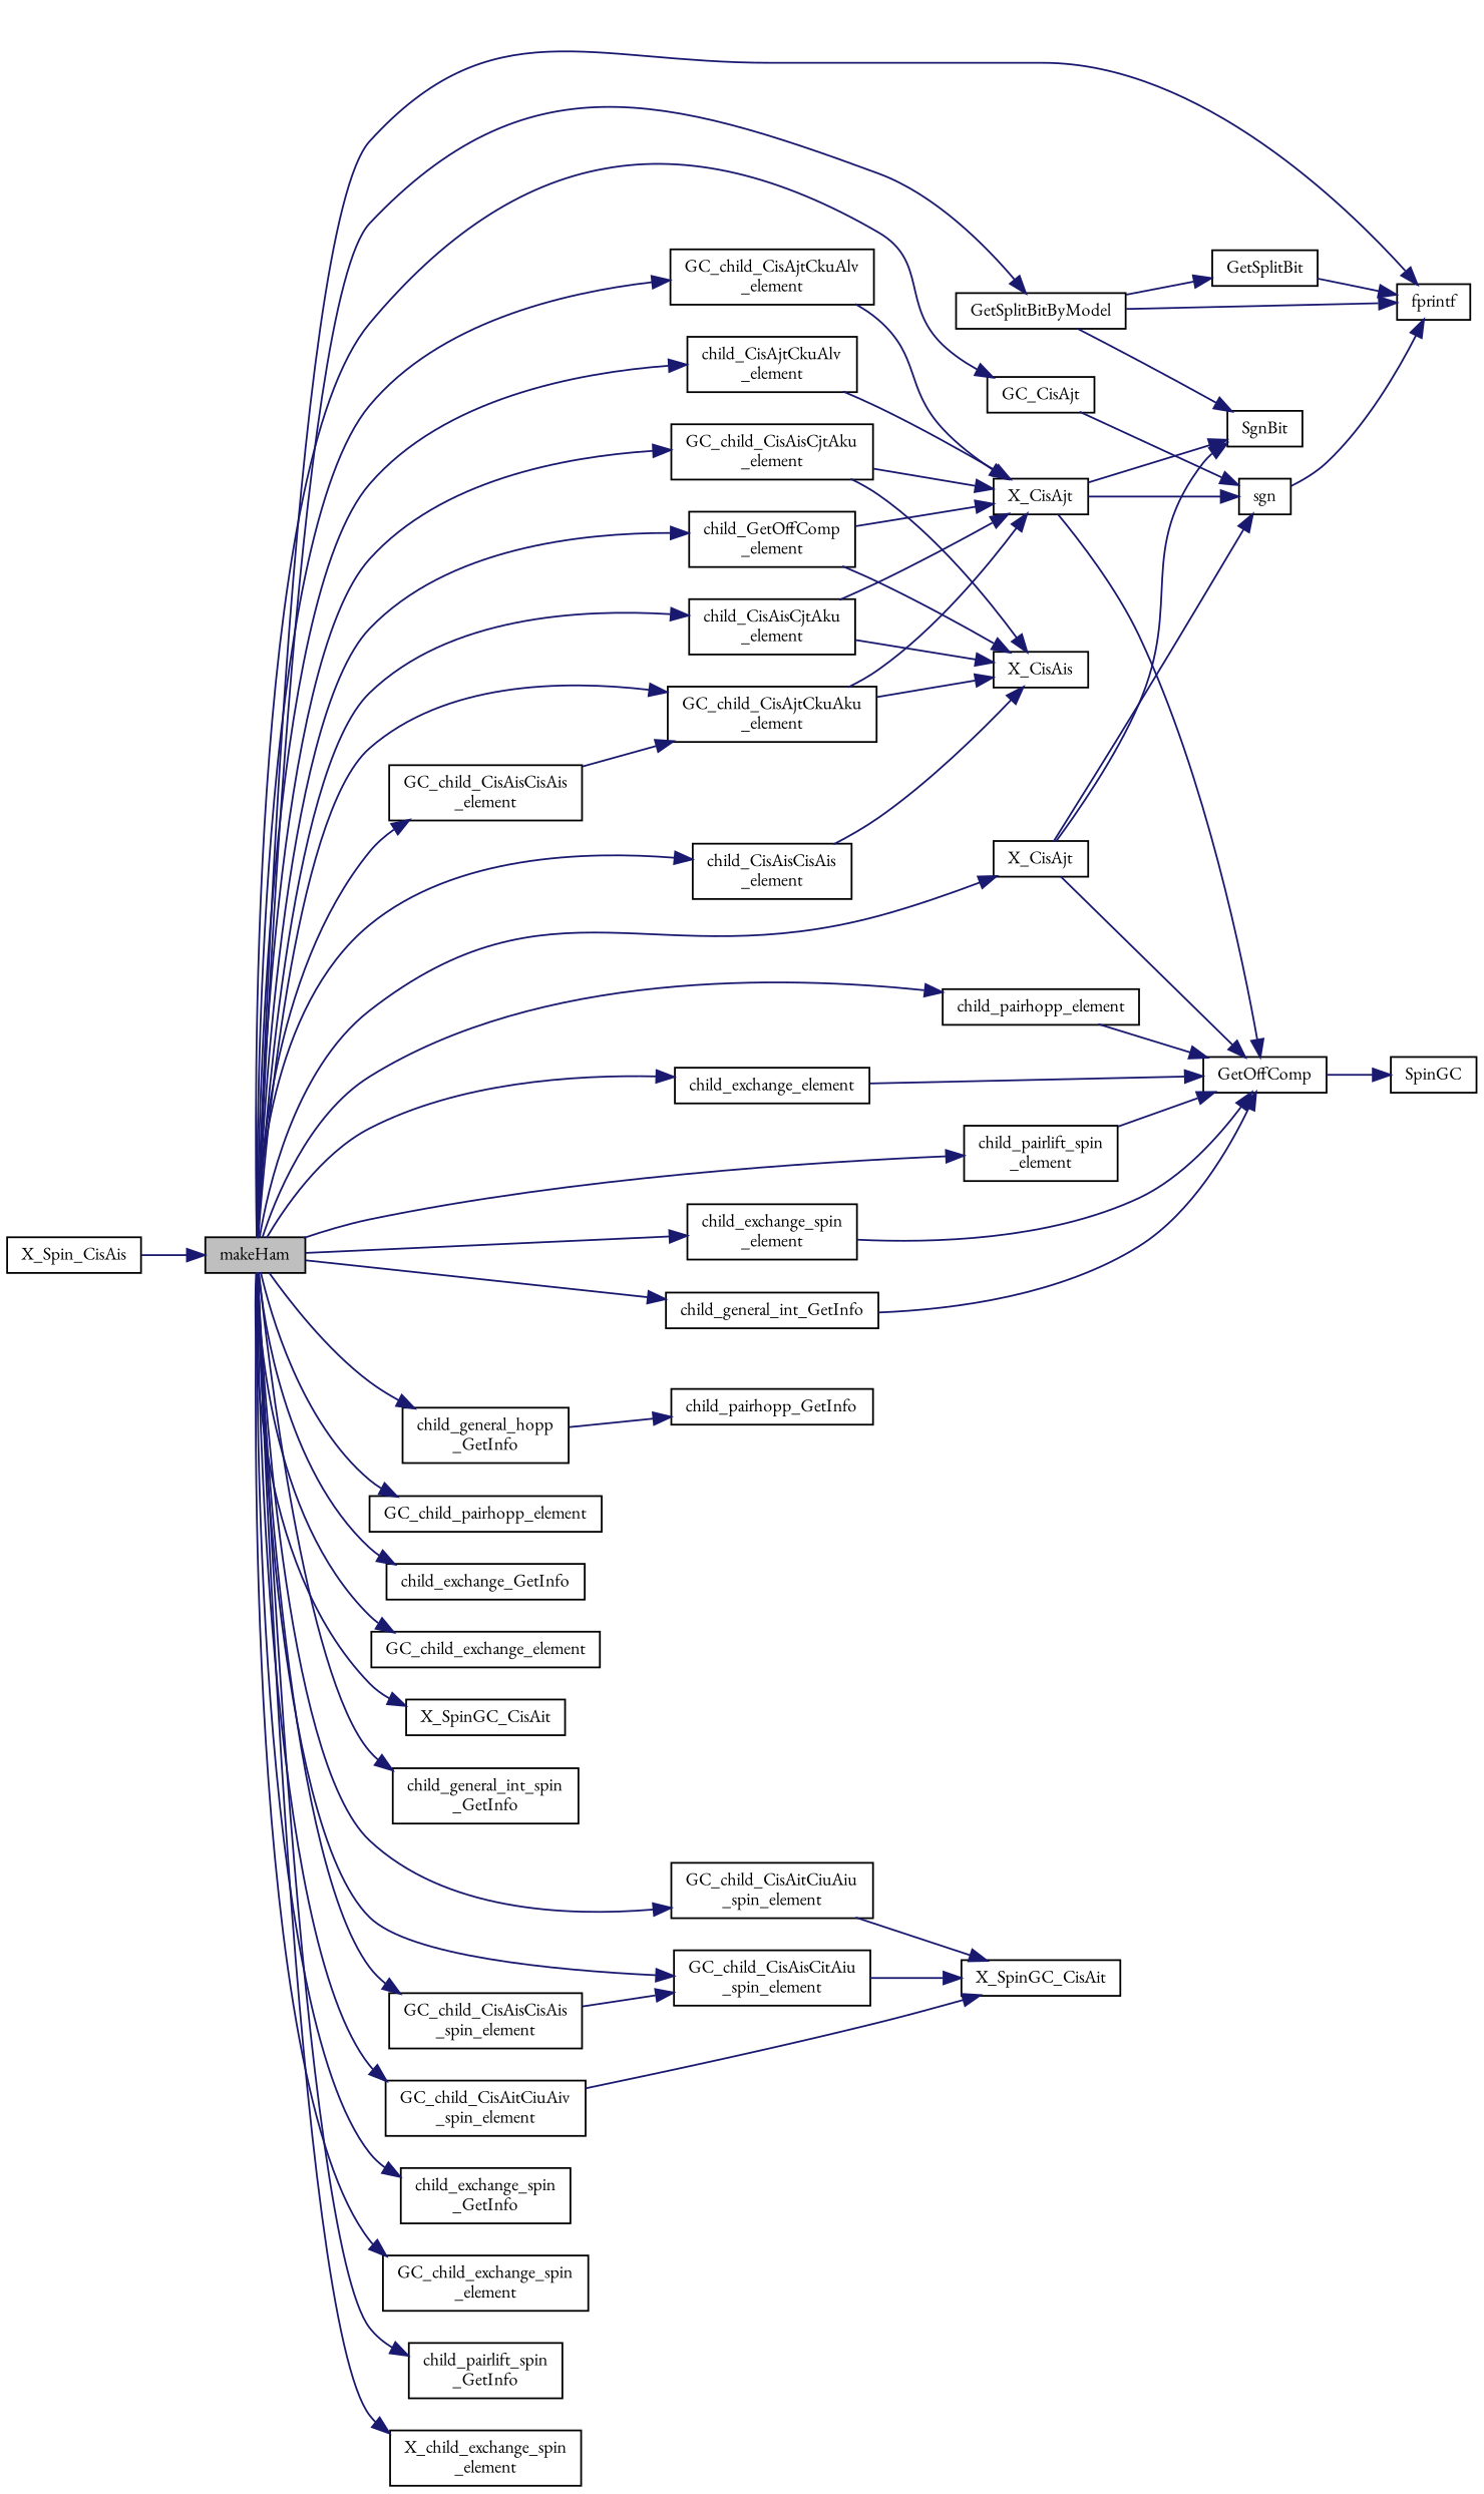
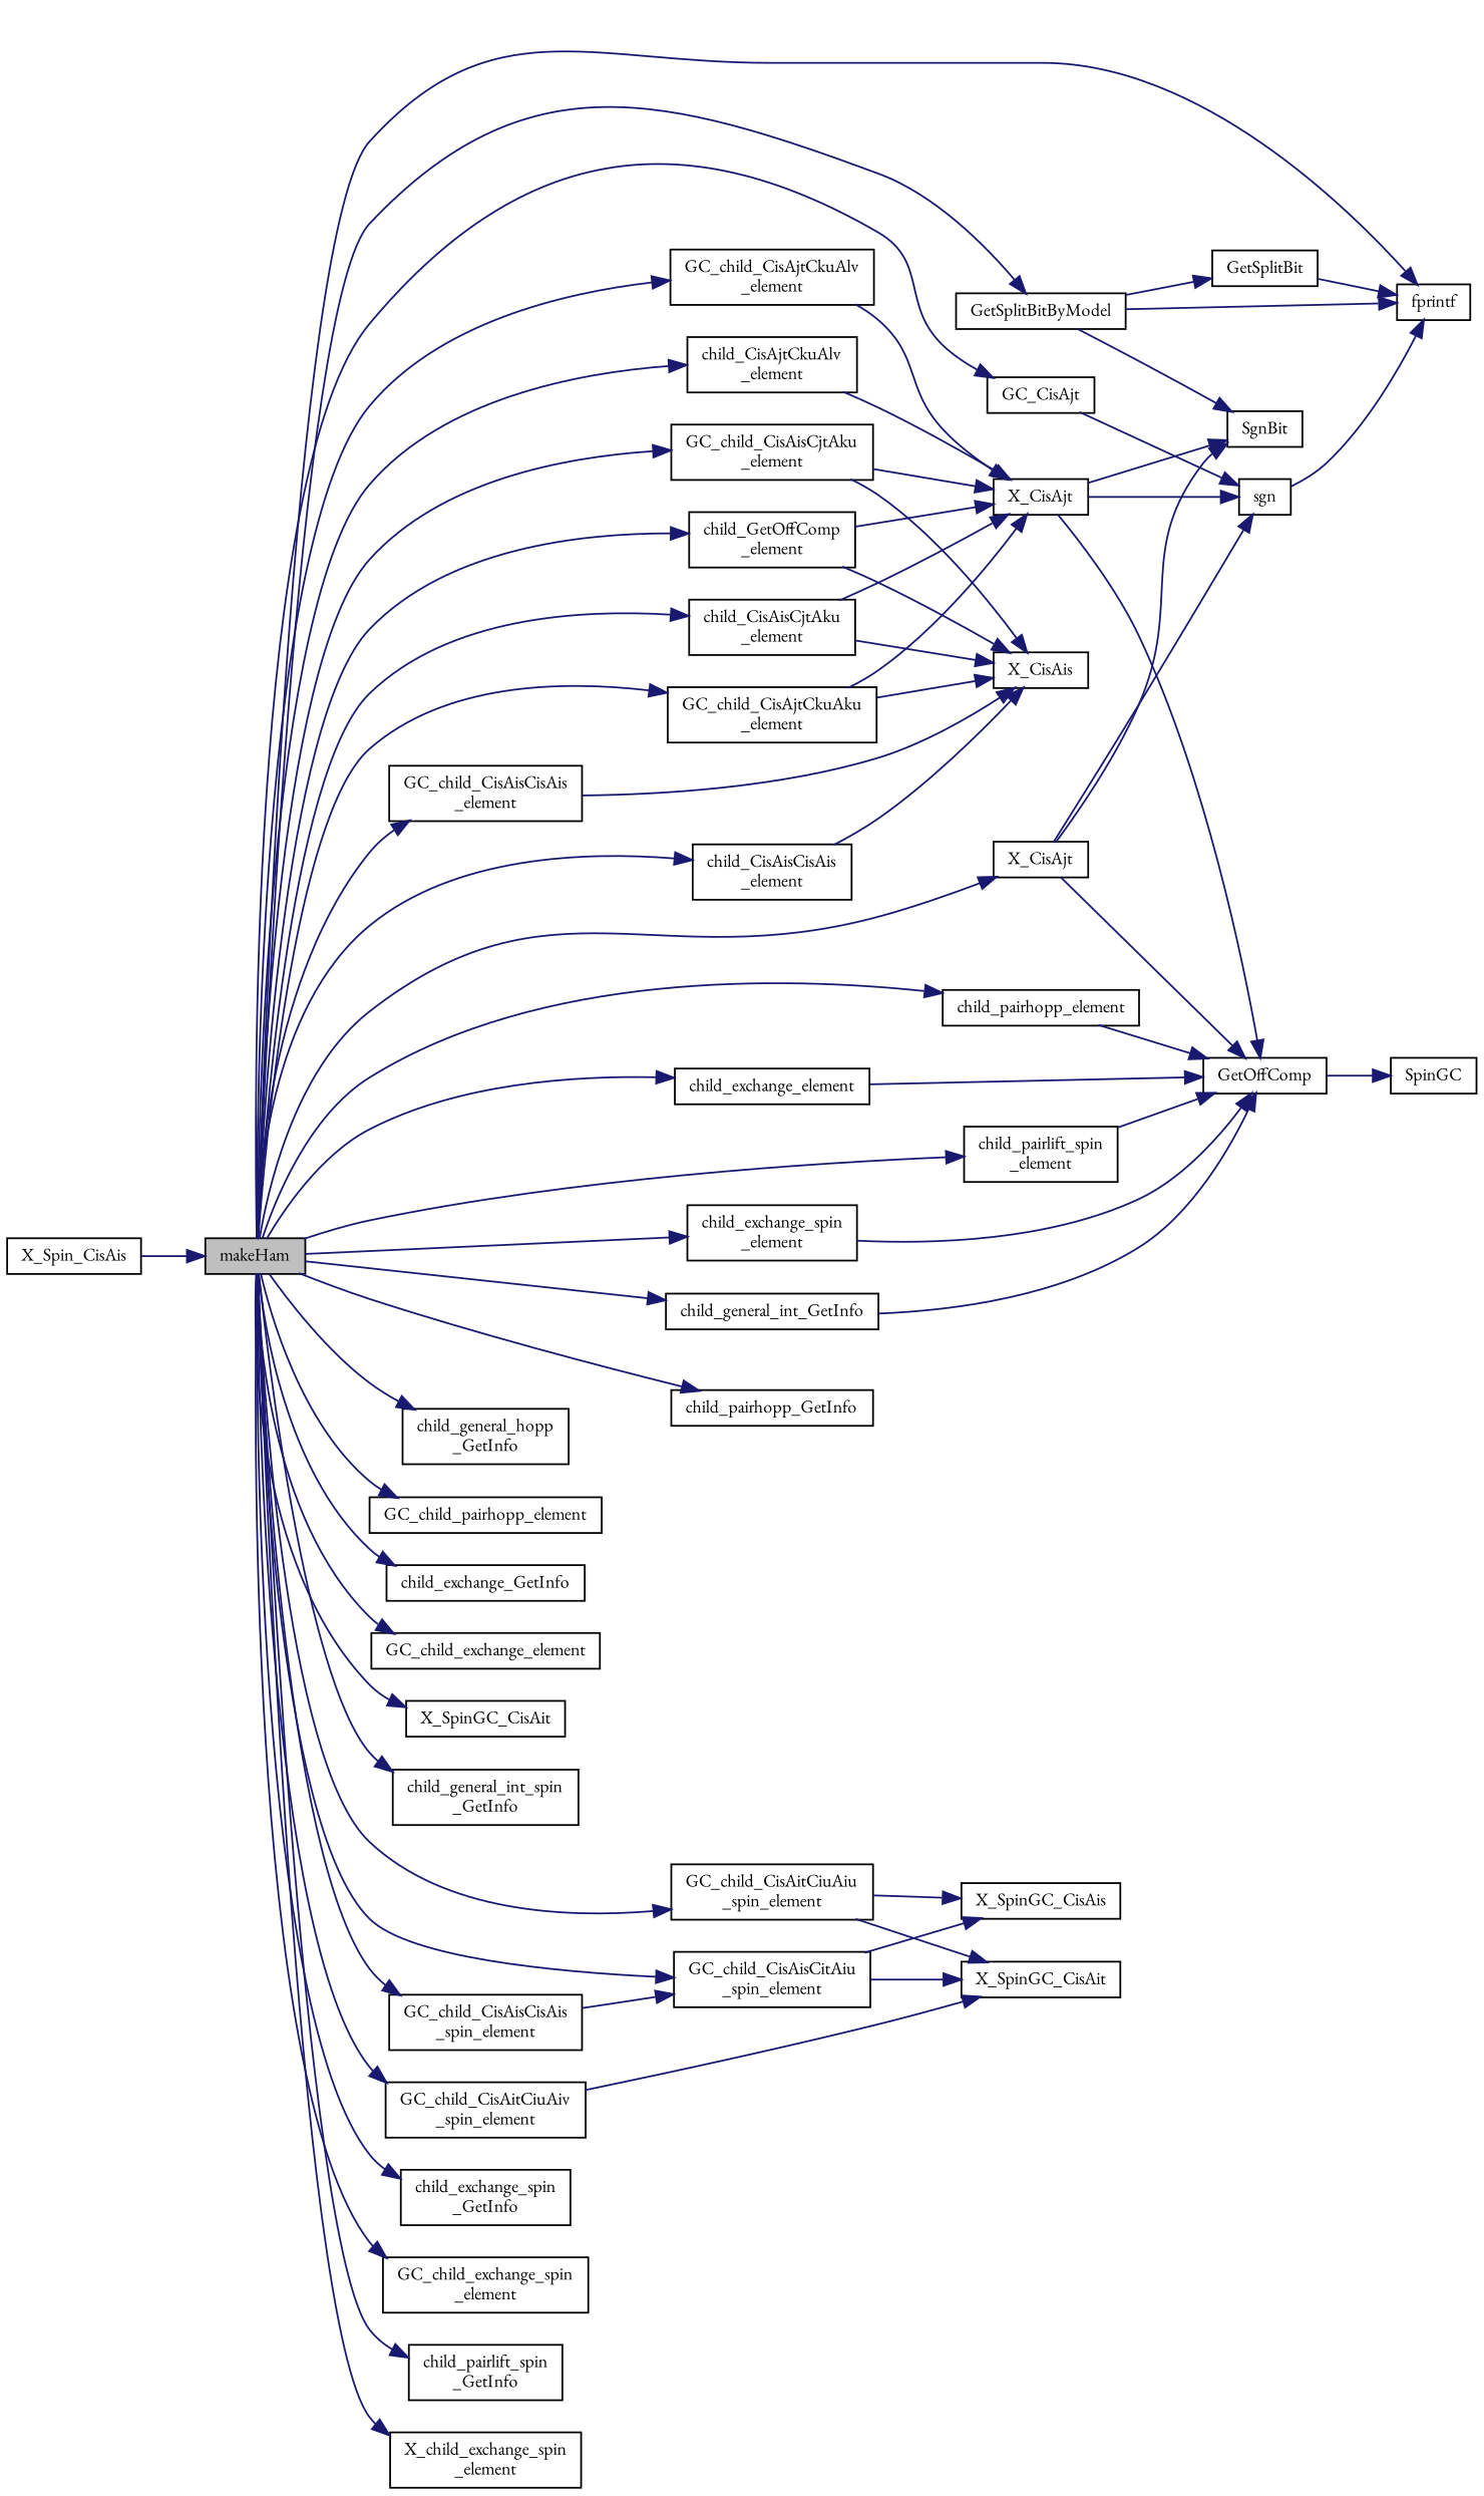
  digraph {
    fontname="EB Garamond"
    rankdir=LR
    node [color=black fillcolor=white fontname="EB Garamond" fontsize=10 shape=record style=filled]
    edge [color=midnightblue fontname="EB Garamond" fontsize=10 labelfontname=Helvetica labelfontsize=10 style=solid]
    n1 [fillcolor=grey75 fontcolor=black height=0.2 label=makeHam width=0.4]
    n2 [height=0.2 label=GetSplitBitByModel width=0.4]
    n3 [height=0.2 label=fprintf width=0.4]
    n4 [height=0.2 label="child_general_hopp\l_GetInfo" width=0.4]
    n5 [height=0.2 label=GC_CisAjt width=0.4]
    n6 [height=0.2 label=child_general_int_GetInfo width=0.4]
    n7 [height=0.2 label="GC_child_CisAisCisAis\l_element" width=0.4]
    n8 [height=0.2 label="GC_child_CisAisCjtAku\l_element" width=0.4]
    n9 [height=0.2 label="GC_child_CisAjtCkuAku\l_element" width=0.4]
    n10 [height=0.2 label="GC_child_CisAjtCkuAlv\l_element" width=0.4]
    n11 [height=0.2 label=child_pairhopp_GetInfo width=0.4]
    n12 [height=0.2 label=GC_child_pairhopp_element width=0.4]
    n13 [height=0.2 label=child_exchange_GetInfo width=0.4]
    n14 [height=0.2 label=GC_child_exchange_element width=0.4]
    n15 [height=0.2 label=X_CisAjt width=0.4]
    n16 [height=0.2 label="child_CisAisCisAis\l_element" width=0.4]
    n17 [height=0.2 label="child_CisAisCjtAku\l_element" width=0.4]
    n18 [height=0.2 label="child_GetOffComp\l_element" width=0.4]
    n19 [height=0.2 label="child_CisAjtCkuAlv\l_element" width=0.4]
    n20 [height=0.2 label=child_pairhopp_element width=0.4]
    n21 [height=0.2 label=child_exchange_element width=0.4]
    n22 [height=0.2 label=X_SpinGC_CisAit width=0.4]
    n23 [height=0.2 label="child_general_int_spin\l_GetInfo" width=0.4]
    n24 [height=0.2 label="GC_child_CisAisCisAis\l_spin_element" width=0.4]
    n25 [height=0.2 label="GC_child_CisAisCitAiu\l_spin_element" width=0.4]
    n26 [height=0.2 label="GC_child_CisAitCiuAiu\l_spin_element" width=0.4]
    n27 [height=0.2 label="GC_child_CisAitCiuAiv\l_spin_element" width=0.4]
    n28 [height=0.2 label="child_exchange_spin\l_GetInfo" width=0.4]
    n29 [height=0.2 label="GC_child_exchange_spin\l_element" width=0.4]
    n30 [height=0.2 label="child_pairlift_spin\l_GetInfo" width=0.4]
    n31 [height=0.2 label="child_pairlift_spin\l_element" width=0.4]
    n32 [height=0.2 label="X_child_exchange_spin\l_element" width=0.4]
    n33 [height=0.2 label="child_exchange_spin\l_element" width=0.4]
    n34 [height=0.2 label=GetSplitBit width=0.4]
    n35 [height=0.2 label=SgnBit width=0.4]
    n36 [height=0.2 label=sgn width=0.4]
    n37 [height=0.2 label=GetOffComp width=0.4]
    n38 [height=0.2 label=X_CisAis width=0.4]
    n39 [height=0.2 label=X_CisAjt width=0.4]
    n40 [height=0.2 label=X_Spin_CisAis width=0.4]
+   n41 [height=0.2 label=X_SpinGC_CisAis width=0.4]
    n42 [height=0.2 label=X_SpinGC_CisAit width=0.4]
    n43 [height=0.2 label=SpinGC width=0.4]
    n1 -> n2
    n1 -> n3
    n1 -> n4
    n1 -> n5
    n1 -> n6
    n1 -> n7
    n1 -> n8
    n1 -> n9
    n1 -> n10
-   n4 -> n11
+   n1 -> n11
    n1 -> n12
    n1 -> n13
    n1 -> n14
    n1 -> n15
    n1 -> n16
    n1 -> n17
    n1 -> n18
    n1 -> n19
    n1 -> n20
    n1 -> n21
    n1 -> n22
    n1 -> n23
    n1 -> n24
    n1 -> n25
    n1 -> n26
    n1 -> n27
    n1 -> n28
    n1 -> n29
    n1 -> n30
    n1 -> n31
    n1 -> n32
    n1 -> n33
    n2 -> n3
    n2 -> n34
    n2 -> n35
    n5 -> n36
    n6 -> n37
-   n7 -> n9
+   n7 -> n38
    n8 -> n38
    n8 -> n39
    n9 -> n38
    n9 -> n39
    n10 -> n39
    n15 -> n35
    n15 -> n36
    n15 -> n37
    n16 -> n38
    n17 -> n38
    n17 -> n39
    n18 -> n38
    n18 -> n39
    n19 -> n39
    n20 -> n37
    n21 -> n37
    n24 -> n25
+   n25 -> n41
    n25 -> n42
+   n26 -> n41
    n26 -> n42
    n27 -> n42
    n31 -> n37
    n33 -> n37
    n34 -> n3
    n36 -> n3
    n37 -> n43
    n39 -> n35
    n39 -> n36
    n39 -> n37
    n40 -> n1
  }
